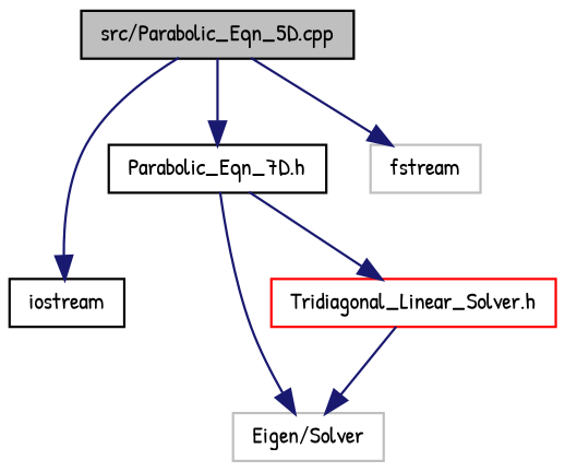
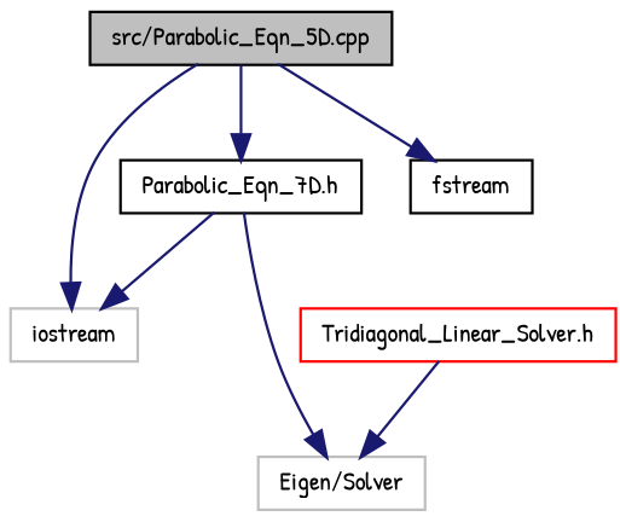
  digraph {
    fontname="Patrick Hand"
    rankdir=TB
    node [color=grey75 fillcolor=white fontname="Patrick Hand" fontsize=10 shape=record style=filled]
    edge [color=midnightblue fontname="Patrick Hand" fontsize=10 labelfontname="FreeSans.ttf" labelfontsize=10 style=solid]
    n1 [color=black fillcolor=grey75 fontcolor=black height=0.2 label="src/Parabolic_Eqn_5D.cpp" width=0.4]
    n2 [color=black height=0.2 label="Parabolic_Eqn_7D.h" width=0.4]
-   n3 [color=black height=0.2 label=iostream width=0.4]
-   n4 [height=0.2 label=fstream width=0.4]
+   n3 [height=0.2 label=iostream width=0.4]
+   n4 [color=black height=0.2 label=fstream width=0.4]
    n5 [height=0.2 label="Eigen/Solver" width=0.4]
    n6 [color=red height=0.2 label="Tridiagonal_Linear_Solver.h" width=0.4]
    n1 -> n2
    n1 -> n3
    n1 -> n4
    n2 -> n5
-   n2 -> n6
+   n2 -> n3
    n6 -> n5
  }
